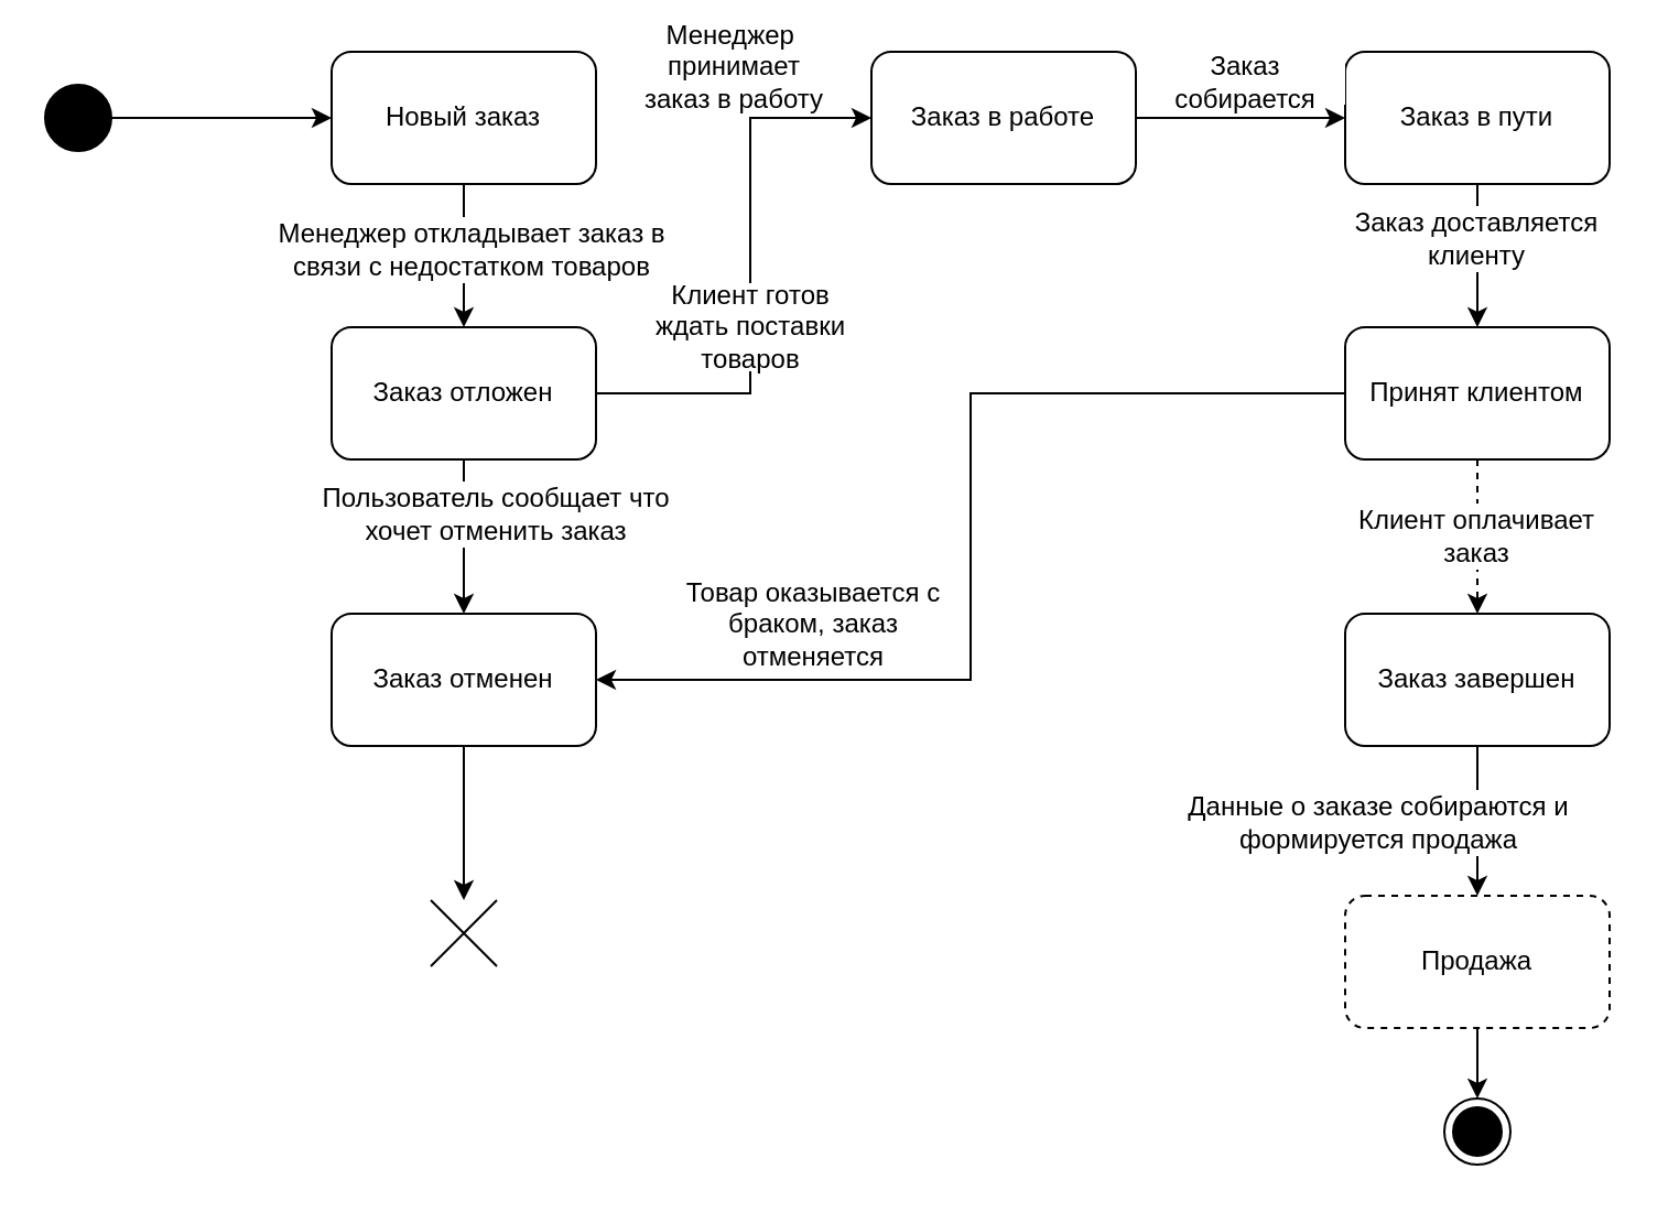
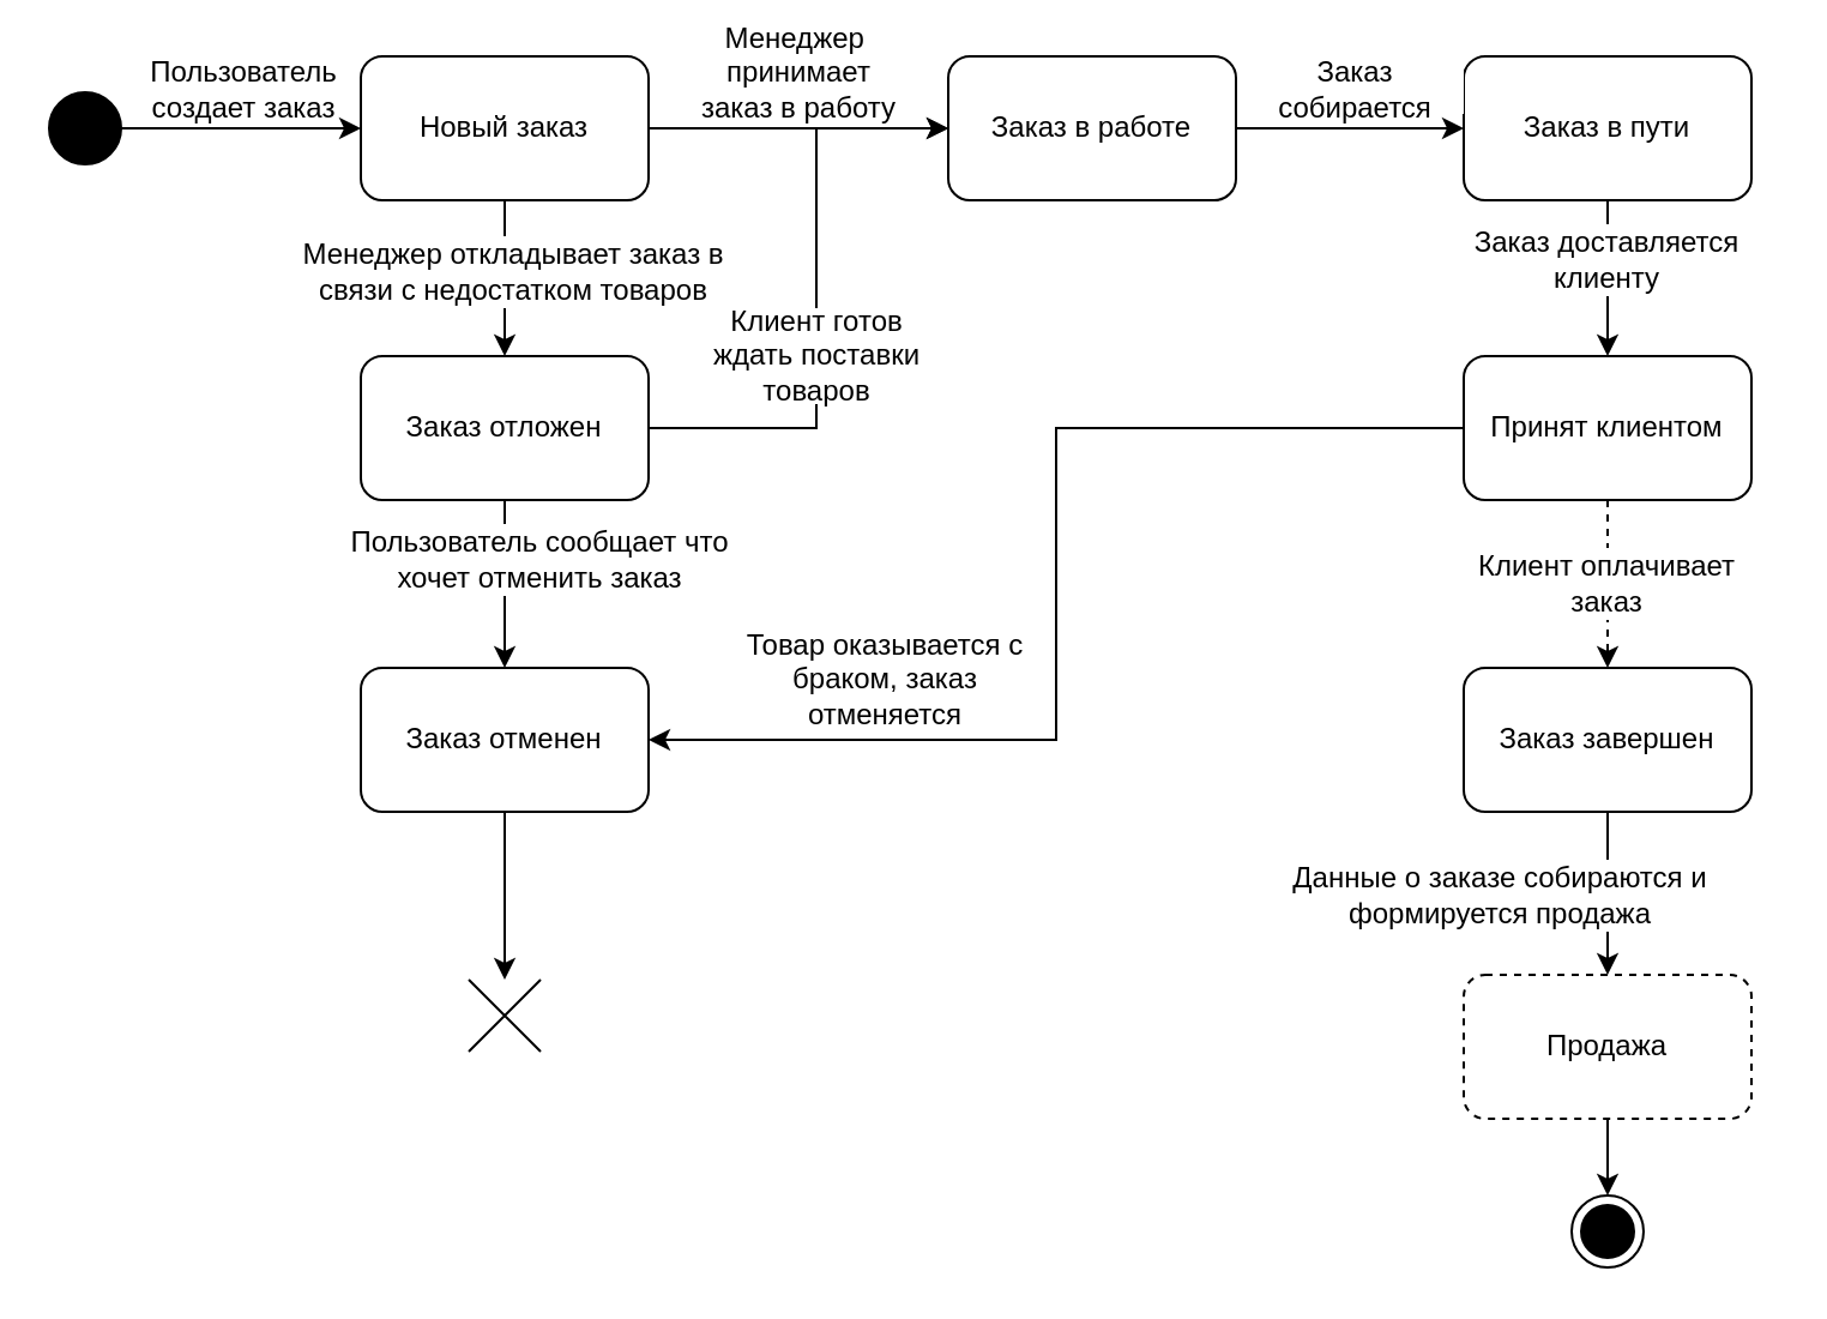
  <mxCell id="0" />
  <mxCell id="1" parent="0" />
  <mxCell id="2" value="" style="ellipse;html=1;shape=endState;fillColor=strokeColor;" parent="1" vertex="1"><mxGeometry x="655" y="498" width="30" height="30" as="geometry" /></mxCell>
  <mxCell id="3" style="edgeStyle=orthogonalEdgeStyle;rounded=0;orthogonalLoop=1;jettySize=auto;html=1;entryX=0;entryY=0.5;entryDx=0;entryDy=0;" parent="1" source="4" target="5" edge="1"><mxGeometry relative="1" as="geometry" /></mxCell>
  <mxCell id="4" value="" style="ellipse;fillColor=strokeColor;html=1;" parent="1" vertex="1"><mxGeometry x="20" y="38" width="30" height="30" as="geometry" /></mxCell>
  <mxCell id="5" value="Новый заказ" style="rounded=1;whiteSpace=wrap;html=1;" parent="1" vertex="1"><mxGeometry x="150" y="23" width="120" height="60" as="geometry" /></mxCell>
+ <mxCell id="6" value="Пользователь создает заказ" style="text;html=1;align=center;verticalAlign=middle;whiteSpace=wrap;rounded=0;" parent="1" vertex="1"><mxGeometry x="60" y="27" width="83" height="20" as="geometry" /></mxCell>
  <mxCell id="7" style="edgeStyle=orthogonalEdgeStyle;rounded=0;orthogonalLoop=1;jettySize=auto;html=1;" edge="1" parent="1" source="8" target="24"><mxGeometry relative="1" as="geometry" /></mxCell>
  <mxCell id="8" value="Заказ в работе" style="rounded=1;whiteSpace=wrap;html=1;" parent="1" vertex="1"><mxGeometry x="395" y="23" width="120" height="60" as="geometry" /></mxCell>
+ <mxCell id="9" style="edgeStyle=orthogonalEdgeStyle;rounded=0;orthogonalLoop=1;jettySize=auto;html=1;exitX=1;exitY=0.5;exitDx=0;exitDy=0;entryX=0;entryY=0.5;entryDx=0;entryDy=0;" parent="1" source="5" target="8" edge="1"><mxGeometry relative="1" as="geometry"><mxPoint x="280" y="52.66" as="sourcePoint" /><mxPoint x="390" y="53" as="targetPoint" /></mxGeometry></mxCell>
  <mxCell id="10" value="Менеджер&amp;nbsp; принимает заказ в работу" style="text;html=1;align=center;verticalAlign=middle;whiteSpace=wrap;rounded=0;" parent="1" vertex="1"><mxGeometry x="288" y="20" width="90" height="20" as="geometry" /></mxCell>
  <mxCell id="11" style="edgeStyle=orthogonalEdgeStyle;rounded=0;orthogonalLoop=1;jettySize=auto;html=1;exitX=0.5;exitY=1;exitDx=0;exitDy=0;entryX=0.5;entryY=0;entryDx=0;entryDy=0;" parent="1" source="5" target="14" edge="1"><mxGeometry relative="1" as="geometry"><mxPoint x="220" y="178" as="sourcePoint" /><mxPoint x="210" y="118" as="targetPoint" /></mxGeometry></mxCell>
  <mxCell id="12" style="edgeStyle=orthogonalEdgeStyle;rounded=0;orthogonalLoop=1;jettySize=auto;html=1;" parent="1" source="14" target="17" edge="1"><mxGeometry relative="1" as="geometry" /></mxCell>
  <mxCell id="13" style="edgeStyle=orthogonalEdgeStyle;rounded=0;orthogonalLoop=1;jettySize=auto;html=1;entryX=0;entryY=0.5;entryDx=0;entryDy=0;" parent="1" source="14" target="8" edge="1"><mxGeometry relative="1" as="geometry"><Array as="points"><mxPoint x="340" y="178" /><mxPoint x="340" y="53" /></Array></mxGeometry></mxCell>
  <mxCell id="14" value="Заказ отложен" style="rounded=1;whiteSpace=wrap;html=1;" parent="1" vertex="1"><mxGeometry x="150" y="148" width="120" height="60" as="geometry" /></mxCell>
  <mxCell id="15" value="Менеджер откладывает заказ в связи с недостатком товаров" style="text;html=1;align=center;verticalAlign=middle;whiteSpace=wrap;rounded=0;fillColor=default;" parent="1" vertex="1"><mxGeometry x="124" y="98" width="180" height="30" as="geometry" /></mxCell>
  <mxCell id="16" style="edgeStyle=orthogonalEdgeStyle;rounded=0;orthogonalLoop=1;jettySize=auto;html=1;" parent="1" source="17" target="19" edge="1"><mxGeometry relative="1" as="geometry" /></mxCell>
  <mxCell id="17" value="Заказ отменен" style="rounded=1;whiteSpace=wrap;html=1;" parent="1" vertex="1"><mxGeometry x="150" y="278" width="120" height="60" as="geometry" /></mxCell>
  <mxCell id="18" value="Пользователь сообщает что хочет отменить заказ" style="text;html=1;align=center;verticalAlign=middle;whiteSpace=wrap;rounded=0;fillColor=default;" parent="1" vertex="1"><mxGeometry x="135" y="218" width="180" height="30" as="geometry" /></mxCell>
  <mxCell id="19" value="" style="shape=umlDestroy;html=1;" parent="1" vertex="1"><mxGeometry x="195" y="408" width="30" height="30" as="geometry" /></mxCell>
  <mxCell id="20" style="edgeStyle=orthogonalEdgeStyle;rounded=0;orthogonalLoop=1;jettySize=auto;html=1;entryX=0.5;entryY=0;entryDx=0;entryDy=0;" edge="1" parent="1" source="21" target="2"><mxGeometry relative="1" as="geometry" /></mxCell>
  <mxCell id="21" value="Продажа" style="rounded=1;whiteSpace=wrap;html=1;dashed=1;" parent="1" vertex="1"><mxGeometry x="610" y="406" width="120" height="60" as="geometry" /></mxCell>
  <mxCell id="22" value="Клиент готов ждать поставки товаров" style="text;html=1;align=center;verticalAlign=middle;whiteSpace=wrap;rounded=0;fillColor=default;" parent="1" vertex="1"><mxGeometry x="288" y="128" width="105" height="40" as="geometry" /></mxCell>
  <mxCell id="23" value="Товар оказывается с браком, заказ отменяется" style="text;html=1;align=center;verticalAlign=middle;whiteSpace=wrap;rounded=0;fillColor=default;" vertex="1" parent="1"><mxGeometry x="304" y="258" width="130" height="50" as="geometry" /></mxCell>
  <mxCell id="24" value="Заказ в пути" style="rounded=1;whiteSpace=wrap;html=1;" vertex="1" parent="1"><mxGeometry x="610" y="23" width="120" height="60" as="geometry" /></mxCell>
  <mxCell id="25" value="Заказ собирается" style="text;html=1;align=center;verticalAlign=middle;whiteSpace=wrap;rounded=0;fillColor=default;" vertex="1" parent="1"><mxGeometry x="520" y="27" width="90" height="20" as="geometry" /></mxCell>
  <mxCell id="26" style="edgeStyle=orthogonalEdgeStyle;rounded=0;orthogonalLoop=1;jettySize=auto;html=1;dashed=1;" edge="1" parent="1" source="28" target="32"><mxGeometry relative="1" as="geometry" /></mxCell>
  <mxCell id="27" style="edgeStyle=orthogonalEdgeStyle;rounded=0;orthogonalLoop=1;jettySize=auto;html=1;entryX=1;entryY=0.5;entryDx=0;entryDy=0;" edge="1" parent="1" source="28" target="17"><mxGeometry relative="1" as="geometry" /></mxCell>
  <mxCell id="28" value="Принят клиентом" style="rounded=1;whiteSpace=wrap;html=1;" vertex="1" parent="1"><mxGeometry x="610" y="148" width="120" height="60" as="geometry" /></mxCell>
  <mxCell id="29" style="edgeStyle=orthogonalEdgeStyle;rounded=0;orthogonalLoop=1;jettySize=auto;html=1;exitX=0.5;exitY=1;exitDx=0;exitDy=0;entryX=0.5;entryY=0;entryDx=0;entryDy=0;" edge="1" parent="1" source="24" target="28"><mxGeometry relative="1" as="geometry"><mxPoint x="499.66" y="213" as="sourcePoint" /><mxPoint x="499.66" y="278" as="targetPoint" /></mxGeometry></mxCell>
  <mxCell id="30" value="Заказ доставляется клиенту" style="text;html=1;align=center;verticalAlign=middle;whiteSpace=wrap;rounded=0;fillColor=default;" vertex="1" parent="1"><mxGeometry x="600" y="93" width="140" height="30" as="geometry" /></mxCell>
  <mxCell id="31" style="edgeStyle=orthogonalEdgeStyle;rounded=0;orthogonalLoop=1;jettySize=auto;html=1;entryX=0.5;entryY=0;entryDx=0;entryDy=0;" edge="1" parent="1" source="32" target="21"><mxGeometry relative="1" as="geometry" /></mxCell>
  <mxCell id="32" value="Заказ завершен" style="rounded=1;whiteSpace=wrap;html=1;" vertex="1" parent="1"><mxGeometry x="610" y="278" width="120" height="60" as="geometry" /></mxCell>
  <mxCell id="33" value="Клиент оплачивает заказ" style="text;html=1;align=center;verticalAlign=middle;whiteSpace=wrap;rounded=0;fillColor=default;" vertex="1" parent="1"><mxGeometry x="600" y="228" width="140" height="30" as="geometry" /></mxCell>
  <mxCell id="34" value="Данные о заказе собираются и формируется продажа" style="text;html=1;align=center;verticalAlign=middle;whiteSpace=wrap;rounded=0;fillColor=default;" vertex="1" parent="1"><mxGeometry x="537.5" y="358" width="175" height="30" as="geometry" /></mxCell>
